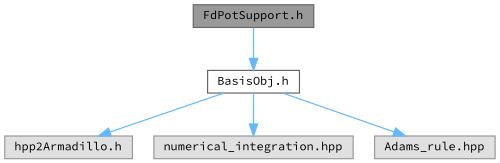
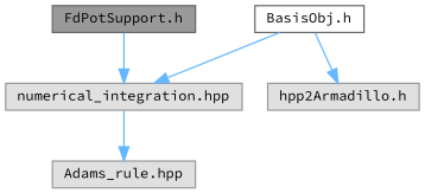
  digraph {
    fontname="Source Code Pro"
    node [color=grey60 fillcolor="#E0E0E0" fontname="Source Code Pro" fontsize=10 shape=box style=filled]
    edge [color=steelblue1 fontname="Source Code Pro" fontsize=10 labelfontname=Helvetica labelfontsize=10 style=solid]
    n1 [color=gray40 fillcolor=grey60 fontcolor=black height=0.2 label="FdPotSupport.h" width=0.4]
    n2 [color=grey40 fillcolor=white height=0.2 label="BasisObj.h" width=0.4]
    n3 [height=0.2 label="hpp2Armadillo.h" width=0.4]
    n4 [height=0.2 label="numerical_integration.hpp" width=0.4]
    n5 [height=0.2 label="Adams_rule.hpp" width=0.4]
-   n1 -> n2
+   n1 -> n4
    n2 -> n3
    n2 -> n4
-   n2 -> n5
+   n4 -> n5
  }
